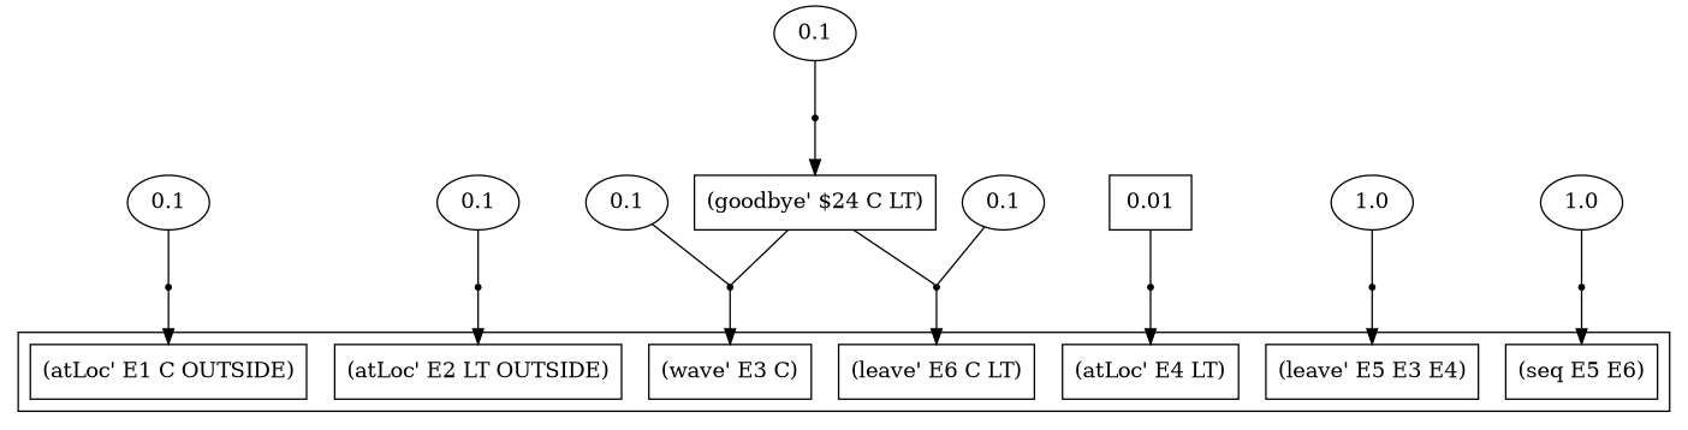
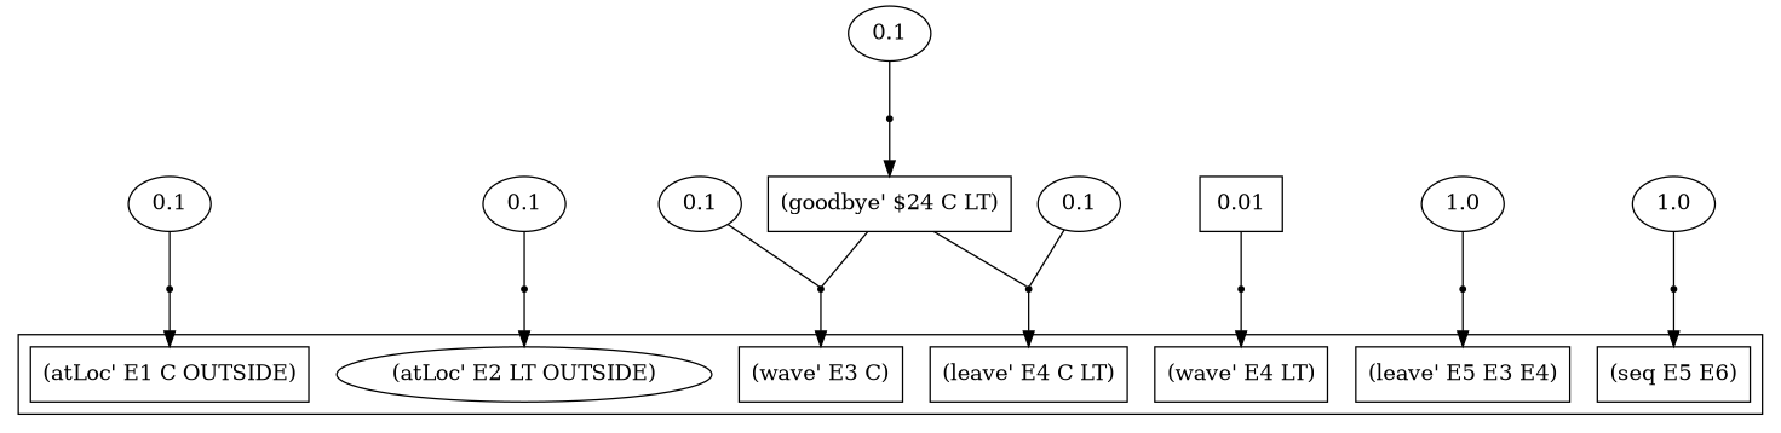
  digraph {
    rankdir=TB
    node [shape=box]
    edge [arrowhead=none]
    n1 [label="(atLoc' E1 C OUTSIDE)"]
-   n2 [label="(atLoc' E2 LT OUTSIDE)"]
+   n2 [label="(atLoc' E2 LT OUTSIDE)" shape=ellipse]
    n3 [label="(wave' E3 C)"]
-   n4 [label="(atLoc' E4 LT)"]
+   n4 [label="(wave' E4 LT)"]
    n5 [label="(leave' E5 E3 E4)"]
-   n6 [label="(leave' E6 C LT)"]
+   n6 [label="(leave' E4 C LT)"]
    n7 [label="(seq E5 E6)"]
    n8 [label=0.1 shape=""]
    r0 [shape=point]
    n10 [label=0.1 shape=""]
    r1 [shape=point]
    n12 [label=0.1 shape=""]
    r2 [shape=point]
    n14 [label=0.1 shape=""]
    r3 [shape=point]
    n16 [label="(goodbye' $24 C LT)"]
    n17 [label=0.01]
    r4 [shape=point]
    n19 [label=1.0 shape=""]
    r5 [shape=point]
    n21 [label=0.1 shape=""]
    r6 [shape=point]
    n23 [label=1.0 shape=""]
    r7 [shape=point]
    subgraph cluster_1 {
      n1
      n2
      n3
      n4
      n5
      n6
      n7
    }
    n8 -> r0
    r0 -> n1 [arrowhead=""]
    n10 -> r1
    r1 -> n2 [arrowhead=""]
    n12 -> r2
    r2 -> n3 [arrowhead=""]
    n14 -> r3
    r3 -> n16 [arrowhead=""]
    n16 -> r2
    n16 -> r6
    n17 -> r4
    r4 -> n4 [arrowhead=""]
    n19 -> r5
    r5 -> n5 [arrowhead=""]
    n21 -> r6
    r6 -> n6 [arrowhead=""]
    n23 -> r7
    r7 -> n7 [arrowhead=""]
  }
